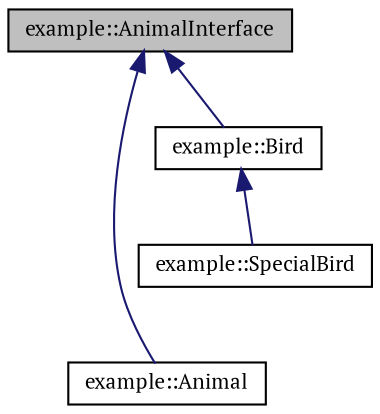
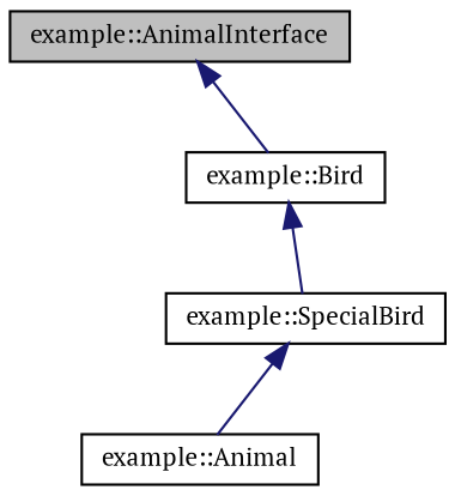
  digraph {
    fontname="PT Serif"
    node [color=black fillcolor=white fontname="PT Serif" fontsize=10 shape=record style=filled]
    edge [color=midnightblue dir=back fontname="PT Serif" fontsize=10 labelfontname=Helvetica labelfontsize=10 style=solid]
    n1 [fillcolor=grey75 fontcolor=black height=0.2 label="example::AnimalInterface" width=0.4]
    n2 [height=0.2 label="example::Animal" width=0.4]
    n3 [height=0.2 label="example::Bird" width=0.4]
    n4 [height=0.2 label="example::SpecialBird" width=0.4]
-   n1 -> n2
+   n4 -> n2
    n1 -> n3
    n3 -> n4
  }
